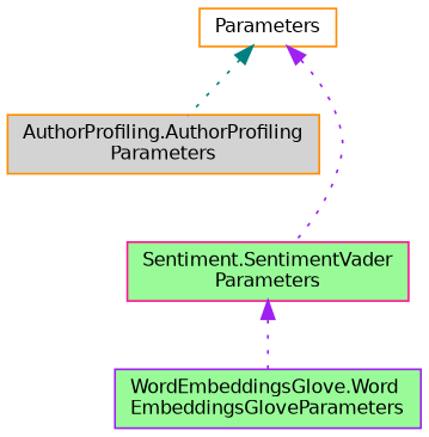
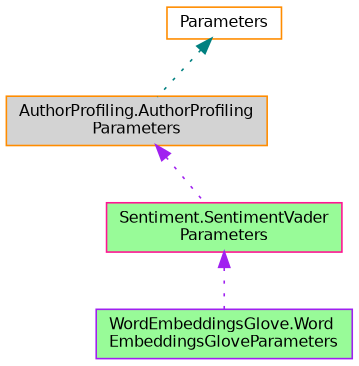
  digraph {
    rankdir=TB
    node [color=darkorange fillcolor=palegreen fontname=Helvetica fontsize=10 shape=record style=filled]
    edge [color=purple dir=back fontname=Helvetica fontsize=10 labelfontname=Helvetica labelfontsize=10 style=dotted]
    n1 [fillcolor=white height=0.2 label=Parameters width=0.4]
    n2 [fillcolor=lightgrey height=0.2 label="AuthorProfiling.AuthorProfiling\lParameters" width=0.4]
    n3 [color=deeppink height=0.2 label="Sentiment.SentimentVader\lParameters" width=0.4]
    n4 [color=purple height=0.2 label="WordEmbeddingsGlove.Word\lEmbeddingsGloveParameters" width=0.4]
    n1 -> n2 [color=teal]
-   n1 -> n3
+   n2 -> n3
    n3 -> n4
  }
